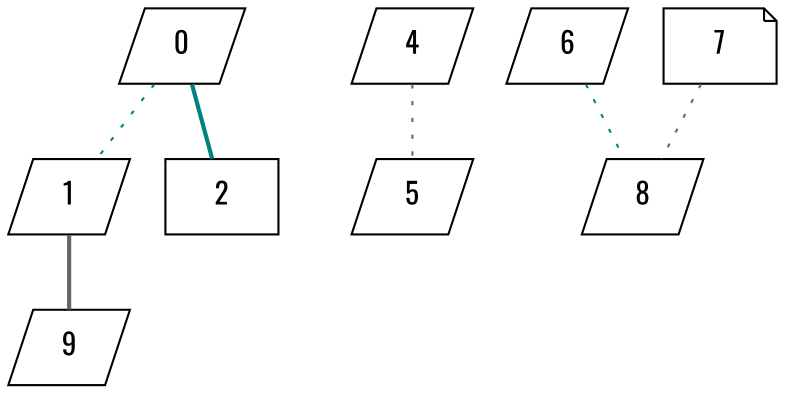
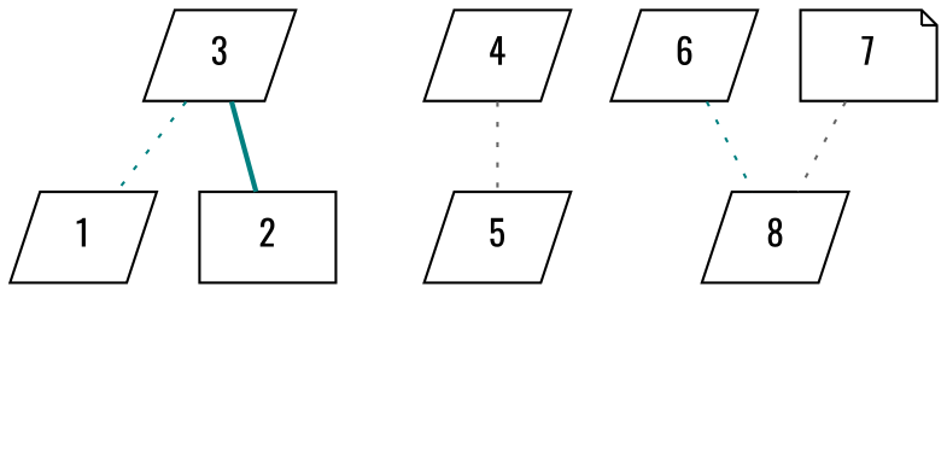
  graph {
    fontname=Oswald
    node [fontname=Oswald shape=parallelogram]
    edge [color=teal fontname=Oswald style=dotted]
-   0
+   0 [label=3]
    1
    2 [shape=box]
-   9
    4
    5
    6
    8
    7 [shape=note]
    0 -- 1
    0 -- 2 [style=bold]
-   1 -- 9 [color=gray40 style=bold]
    4 -- 5 [color=gray40]
    6 -- 8
    7 -- 8 [color=gray40]
  }
